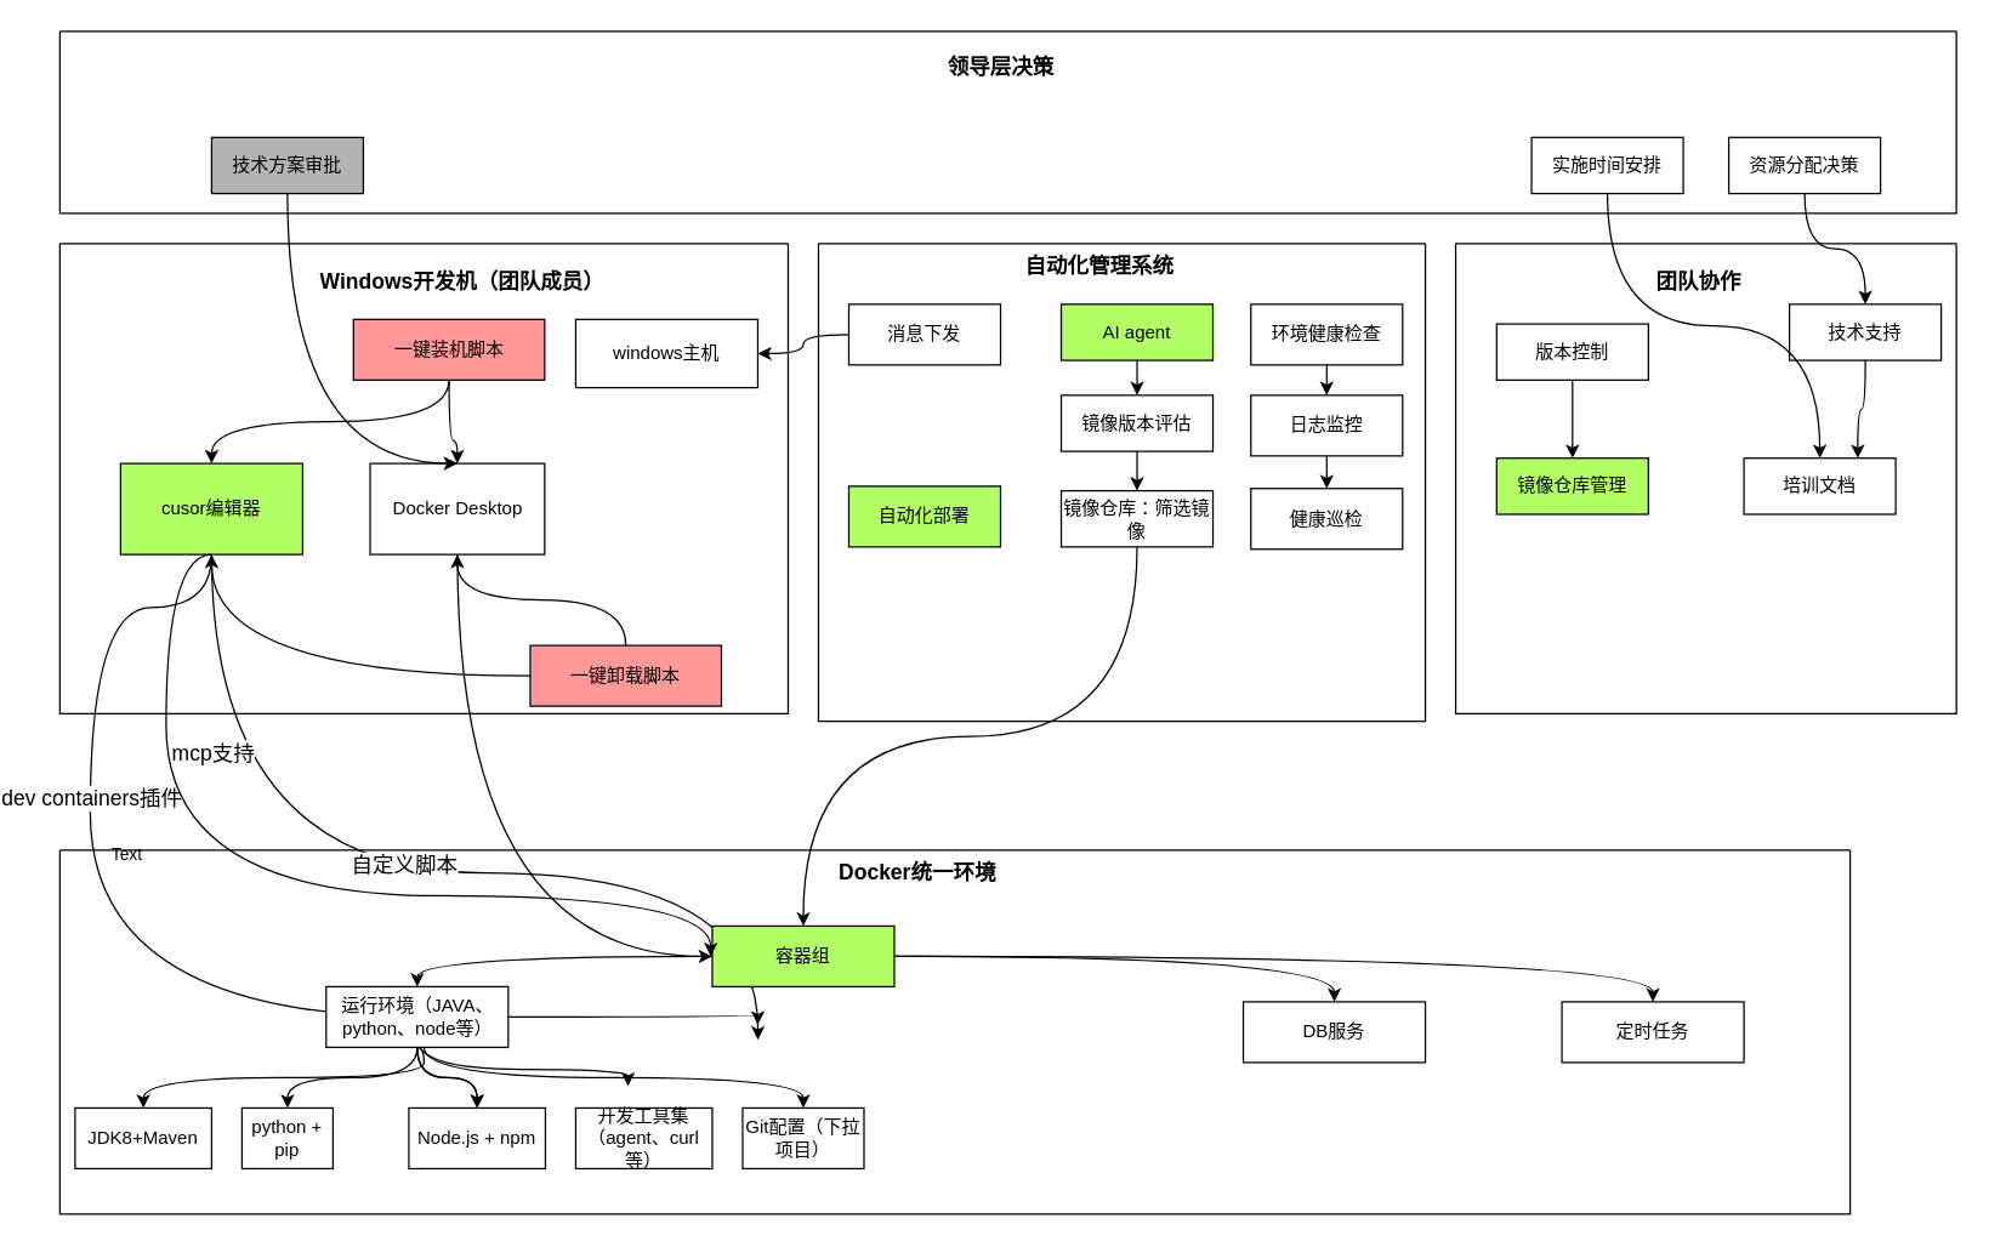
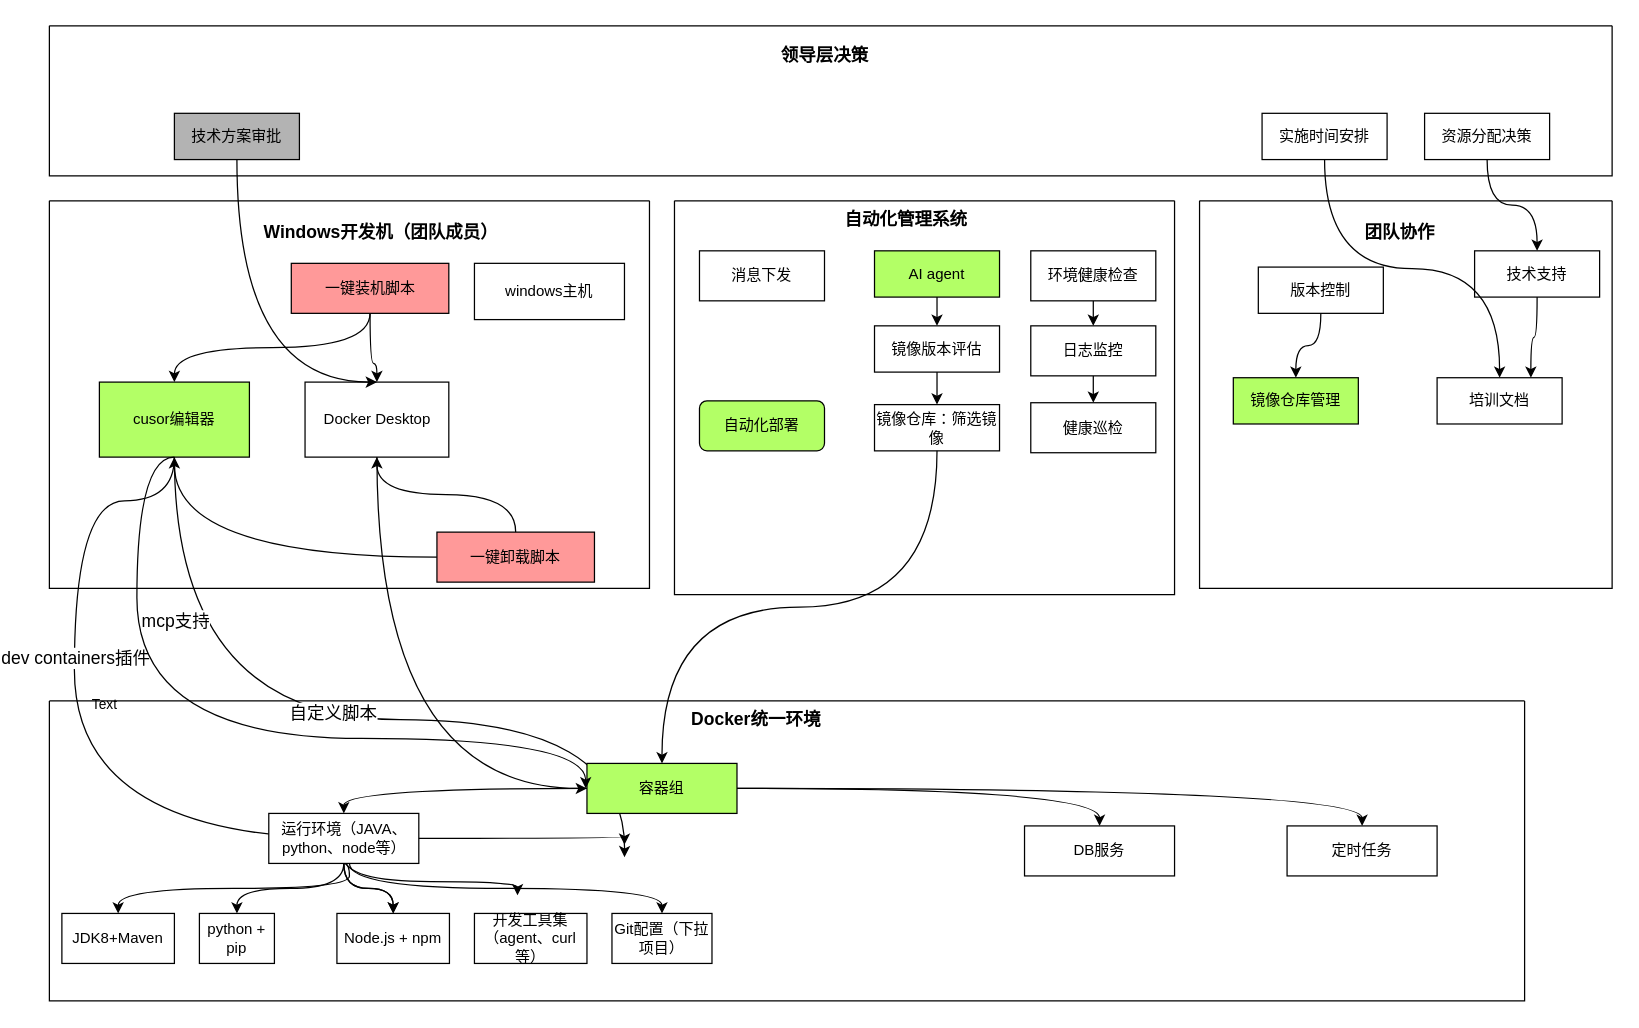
  <mxCell id="0" />
  <mxCell id="1" parent="0" />
  <mxCell id="2" value="" style="swimlane;startSize=0;fillColor=#B3FF66;" vertex="1" parent="1"><mxGeometry x="20" y="160" width="480" height="310" as="geometry" /></mxCell>
  <mxCell id="3" value="&lt;font style=&quot;font-size: 14px;&quot;&gt;&lt;b&gt;Windows开发机（团队成员）&lt;/b&gt;&lt;/font&gt;" style="text;html=1;align=center;verticalAlign=middle;resizable=0;points=[];autosize=1;strokeColor=none;fillColor=none;" vertex="1" parent="2"><mxGeometry x="160" y="10" width="210" height="30" as="geometry" /></mxCell>
  <mxCell id="4" style="edgeStyle=orthogonalEdgeStyle;curved=1;rounded=0;orthogonalLoop=1;jettySize=auto;html=1;exitX=0.5;exitY=1;exitDx=0;exitDy=0;" edge="1" parent="2" source="9"><mxGeometry relative="1" as="geometry"><mxPoint x="460" y="515" as="targetPoint" /><Array as="points"><mxPoint x="20" y="240" /><mxPoint x="20" y="510" /></Array></mxGeometry></mxCell>
  <mxCell id="5" value="&lt;font style=&quot;font-size: 14px;&quot;&gt;dev containers插件&lt;/font&gt;" style="edgeLabel;html=1;align=center;verticalAlign=middle;resizable=0;points=[];" vertex="1" connectable="0" parent="4"><mxGeometry x="-0.68" y="9" relative="1" as="geometry"><mxPoint x="-9" y="107" as="offset" /></mxGeometry></mxCell>
  <mxCell id="6" style="edgeStyle=orthogonalEdgeStyle;curved=1;rounded=0;orthogonalLoop=1;jettySize=auto;html=1;exitX=0.5;exitY=1;exitDx=0;exitDy=0;" edge="1" parent="2" source="9"><mxGeometry relative="1" as="geometry"><mxPoint x="460" y="525" as="targetPoint" /><Array as="points"><mxPoint x="100" y="415" /><mxPoint x="461" y="415" /></Array></mxGeometry></mxCell>
  <mxCell id="7" value="Text" style="edgeLabel;html=1;align=center;verticalAlign=middle;resizable=0;points=[];" vertex="1" connectable="0" parent="6"><mxGeometry x="-0.422" y="-57" relative="1" as="geometry"><mxPoint as="offset" /></mxGeometry></mxCell>
  <mxCell id="8" value="&lt;font style=&quot;font-size: 14px;&quot;&gt;自定义脚本&lt;/font&gt;" style="edgeLabel;html=1;align=center;verticalAlign=middle;resizable=0;points=[];" vertex="1" connectable="0" parent="6"><mxGeometry x="-0.013" y="6" relative="1" as="geometry"><mxPoint as="offset" /></mxGeometry></mxCell>
  <mxCell id="9" value="cusor编辑器" style="rounded=0;whiteSpace=wrap;html=1;fillColor=#B3FF66;" vertex="1" parent="2"><mxGeometry x="40" y="145" width="120" height="60" as="geometry" /></mxCell>
  <mxCell id="10" value="Docker Desktop" style="rounded=0;whiteSpace=wrap;html=1;" vertex="1" parent="2"><mxGeometry x="204.5" y="145" width="115" height="60" as="geometry" /></mxCell>
  <mxCell id="11" style="edgeStyle=orthogonalEdgeStyle;curved=1;rounded=0;orthogonalLoop=1;jettySize=auto;html=1;entryX=0.5;entryY=0;entryDx=0;entryDy=0;exitX=0.5;exitY=1;exitDx=0;exitDy=0;" edge="1" parent="2" source="13" target="9"><mxGeometry relative="1" as="geometry" /></mxCell>
  <mxCell id="12" style="edgeStyle=orthogonalEdgeStyle;curved=1;rounded=0;orthogonalLoop=1;jettySize=auto;html=1;entryX=0.5;entryY=0;entryDx=0;entryDy=0;" edge="1" parent="2" source="13" target="10"><mxGeometry relative="1" as="geometry"><Array as="points"><mxPoint x="257" y="130" /><mxPoint x="262" y="130" /></Array></mxGeometry></mxCell>
  <mxCell id="13" value="一键装机脚本" style="rounded=0;whiteSpace=wrap;html=1;fillColor=#FF9999;" vertex="1" parent="2"><mxGeometry x="193.5" y="50" width="126" height="40" as="geometry" /></mxCell>
  <mxCell id="14" style="edgeStyle=orthogonalEdgeStyle;curved=1;rounded=0;orthogonalLoop=1;jettySize=auto;html=1;" edge="1" parent="2" source="16" target="9"><mxGeometry relative="1" as="geometry" /></mxCell>
  <mxCell id="15" style="edgeStyle=orthogonalEdgeStyle;curved=1;rounded=0;orthogonalLoop=1;jettySize=auto;html=1;entryX=0.5;entryY=1;entryDx=0;entryDy=0;" edge="1" parent="2" source="16" target="10"><mxGeometry relative="1" as="geometry" /></mxCell>
  <mxCell id="16" value="一键卸载脚本" style="rounded=0;whiteSpace=wrap;html=1;fillColor=#FF9999;" vertex="1" parent="2"><mxGeometry x="310" y="265" width="126" height="40" as="geometry" /></mxCell>
  <mxCell id="17" value="windows主机" style="rounded=0;whiteSpace=wrap;html=1;" vertex="1" parent="2"><mxGeometry x="340" y="50" width="120" height="45" as="geometry" /></mxCell>
  <mxCell id="18" value="" style="swimlane;startSize=0;" vertex="1" parent="1"><mxGeometry x="20" y="20" width="1250" height="120" as="geometry" /></mxCell>
  <mxCell id="19" value="&lt;font style=&quot;font-size: 14px;&quot; face=&quot;Comic Sans MS&quot;&gt;&lt;b&gt;领导层决策&lt;/b&gt;&lt;/font&gt;" style="text;html=1;align=center;verticalAlign=middle;resizable=0;points=[];autosize=1;strokeColor=none;fillColor=none;" vertex="1" parent="18"><mxGeometry x="575" y="10" width="90" height="30" as="geometry" /></mxCell>
  <mxCell id="20" value="实施时间安排" style="whiteSpace=wrap;html=1;" vertex="1" parent="18"><mxGeometry x="970" y="70" width="100" height="37" as="geometry" /></mxCell>
  <mxCell id="21" value="资源分配决策" style="whiteSpace=wrap;html=1;" vertex="1" parent="18"><mxGeometry x="1100" y="70" width="100" height="37" as="geometry" /></mxCell>
  <mxCell id="22" value="技术方案审批" style="whiteSpace=wrap;html=1;fillColor=#B3B3B3;" vertex="1" parent="18"><mxGeometry x="100" y="70" width="100" height="37" as="geometry" /></mxCell>
  <mxCell id="23" value="" style="swimlane;startSize=0;fillColor=#000000;" vertex="1" parent="1"><mxGeometry x="20" y="560" width="1180" height="240" as="geometry" /></mxCell>
  <mxCell id="24" value="&lt;font style=&quot;font-size: 14px;&quot;&gt;&lt;b&gt;Docker统一环境&lt;/b&gt;&lt;/font&gt;" style="text;html=1;align=center;verticalAlign=middle;resizable=0;points=[];autosize=1;strokeColor=none;fillColor=none;" vertex="1" parent="23"><mxGeometry x="500" width="130" height="30" as="geometry" /></mxCell>
  <mxCell id="25" value="JDK8+Maven" style="whiteSpace=wrap;html=1;" vertex="1" parent="23"><mxGeometry x="10" y="170" width="90" height="40" as="geometry" /></mxCell>
  <mxCell id="26" value="python + pip" style="whiteSpace=wrap;html=1;" vertex="1" parent="23"><mxGeometry x="120" y="170" width="60" height="40" as="geometry" /></mxCell>
  <mxCell id="27" style="edgeStyle=orthogonalEdgeStyle;curved=1;rounded=0;orthogonalLoop=1;jettySize=auto;html=1;exitX=0;exitY=0.5;exitDx=0;exitDy=0;entryX=0.5;entryY=0;entryDx=0;entryDy=0;" edge="1" parent="23" source="30" target="37"><mxGeometry relative="1" as="geometry" /></mxCell>
  <mxCell id="28" style="edgeStyle=orthogonalEdgeStyle;curved=1;rounded=0;orthogonalLoop=1;jettySize=auto;html=1;exitX=1;exitY=0.5;exitDx=0;exitDy=0;entryX=0.5;entryY=0;entryDx=0;entryDy=0;" edge="1" parent="23" source="30" target="38"><mxGeometry relative="1" as="geometry" /></mxCell>
  <mxCell id="29" style="edgeStyle=orthogonalEdgeStyle;curved=1;rounded=0;orthogonalLoop=1;jettySize=auto;html=1;exitX=1;exitY=0.5;exitDx=0;exitDy=0;entryX=0.5;entryY=0;entryDx=0;entryDy=0;" edge="1" parent="23" source="30" target="44"><mxGeometry relative="1" as="geometry" /></mxCell>
  <mxCell id="30" value="容器组" style="whiteSpace=wrap;html=1;fillColor=#B3FF66;" vertex="1" parent="23"><mxGeometry x="430" y="50" width="120" height="40" as="geometry" /></mxCell>
  <mxCell id="31" style="edgeStyle=orthogonalEdgeStyle;curved=1;rounded=0;orthogonalLoop=1;jettySize=auto;html=1;entryX=0.5;entryY=0;entryDx=0;entryDy=0;exitX=0.5;exitY=1;exitDx=0;exitDy=0;" edge="1" parent="23" source="37" target="25"><mxGeometry relative="1" as="geometry"><Array as="points"><mxPoint x="240" y="150" /><mxPoint x="55" y="150" /></Array></mxGeometry></mxCell>
  <mxCell id="32" style="edgeStyle=orthogonalEdgeStyle;curved=1;rounded=0;orthogonalLoop=1;jettySize=auto;html=1;entryX=0.5;entryY=0;entryDx=0;entryDy=0;" edge="1" parent="23" source="37" target="26"><mxGeometry relative="1" as="geometry" /></mxCell>
  <mxCell id="33" style="edgeStyle=orthogonalEdgeStyle;curved=1;rounded=0;orthogonalLoop=1;jettySize=auto;html=1;entryX=0.5;entryY=0;entryDx=0;entryDy=0;" edge="1" parent="23" source="37" target="40"><mxGeometry relative="1" as="geometry" /></mxCell>
  <mxCell id="34" style="edgeStyle=orthogonalEdgeStyle;curved=1;rounded=0;orthogonalLoop=1;jettySize=auto;html=1;entryX=0.433;entryY=0.025;entryDx=0;entryDy=0;entryPerimeter=0;" edge="1" parent="23"><mxGeometry relative="1" as="geometry"><mxPoint x="235.5" y="124.5" as="sourcePoint" /><mxPoint x="374.47" y="155.5" as="targetPoint" /><Array as="points"><mxPoint x="235.5" y="144.5" /><mxPoint x="374.5" y="144.5" /></Array></mxGeometry></mxCell>
  <mxCell id="35" value="" style="edgeStyle=orthogonalEdgeStyle;curved=1;rounded=0;orthogonalLoop=1;jettySize=auto;html=1;" edge="1" parent="23" source="37" target="40"><mxGeometry relative="1" as="geometry" /></mxCell>
  <mxCell id="36" style="edgeStyle=orthogonalEdgeStyle;curved=1;rounded=0;orthogonalLoop=1;jettySize=auto;html=1;exitX=0.5;exitY=1;exitDx=0;exitDy=0;entryX=0.5;entryY=0;entryDx=0;entryDy=0;" edge="1" parent="23" target="41"><mxGeometry relative="1" as="geometry"><mxPoint x="240" y="130" as="sourcePoint" /><mxPoint x="490" y="160" as="targetPoint" /><Array as="points"><mxPoint x="240" y="150" /><mxPoint x="490" y="150" /></Array></mxGeometry></mxCell>
  <mxCell id="37" value="运行环境（JAVA、python、node等）" style="whiteSpace=wrap;html=1;fillColor=#FFFFFF;" vertex="1" parent="23"><mxGeometry x="175.5" y="90" width="120" height="40" as="geometry" /></mxCell>
  <mxCell id="38" value="DB服务" style="whiteSpace=wrap;html=1;" vertex="1" parent="23"><mxGeometry x="780" y="100" width="120" height="40" as="geometry" /></mxCell>
  <mxCell id="39" value="开发工具集（agent、curl等）" style="whiteSpace=wrap;html=1;" vertex="1" parent="23"><mxGeometry x="340" y="170" width="90" height="40" as="geometry" /></mxCell>
  <mxCell id="40" value="Node.js + npm" style="whiteSpace=wrap;html=1;" vertex="1" parent="23"><mxGeometry x="230" y="170" width="90" height="40" as="geometry" /></mxCell>
  <mxCell id="41" value="Git配置（下拉项目）" style="whiteSpace=wrap;html=1;" vertex="1" parent="23"><mxGeometry x="450" y="170" width="80" height="40" as="geometry" /></mxCell>
  <mxCell id="42" style="edgeStyle=orthogonalEdgeStyle;curved=1;rounded=0;orthogonalLoop=1;jettySize=auto;html=1;exitX=0.5;exitY=1;exitDx=0;exitDy=0;" edge="1" parent="23" source="9"><mxGeometry relative="1" as="geometry"><mxPoint x="429" y="70" as="targetPoint" /><mxPoint x="69" y="-200" as="sourcePoint" /><Array as="points"><mxPoint x="70" y="30" /><mxPoint x="429" y="30" /></Array></mxGeometry></mxCell>
  <mxCell id="43" value="&lt;font style=&quot;font-size: 14px;&quot;&gt;mcp支持&lt;/font&gt;" style="edgeLabel;html=1;align=center;verticalAlign=middle;resizable=0;points=[];" vertex="1" connectable="0" parent="42"><mxGeometry x="-0.512" y="30" relative="1" as="geometry"><mxPoint as="offset" /></mxGeometry></mxCell>
  <mxCell id="44" value="定时任务" style="whiteSpace=wrap;html=1;" vertex="1" parent="23"><mxGeometry x="990" y="100" width="120" height="40" as="geometry" /></mxCell>
  <mxCell id="45" style="edgeStyle=orthogonalEdgeStyle;curved=1;rounded=0;orthogonalLoop=1;jettySize=auto;html=1;exitX=0.5;exitY=1;exitDx=0;exitDy=0;entryX=0;entryY=0.5;entryDx=0;entryDy=0;" edge="1" parent="1" source="10" target="30"><mxGeometry relative="1" as="geometry" /></mxCell>
  <mxCell id="46" value="" style="swimlane;startSize=0;" vertex="1" parent="1"><mxGeometry x="520" y="160" width="400" height="315" as="geometry" /></mxCell>
  <mxCell id="47" style="edgeStyle=orthogonalEdgeStyle;curved=1;rounded=0;orthogonalLoop=1;jettySize=auto;html=1;exitX=0.5;exitY=1;exitDx=0;exitDy=0;" edge="1" parent="46" source="48" target="49"><mxGeometry relative="1" as="geometry" /></mxCell>
  <mxCell id="48" value="镜像版本评估" style="whiteSpace=wrap;html=1;" vertex="1" parent="46"><mxGeometry x="160" y="100" width="100" height="37" as="geometry" /></mxCell>
  <mxCell id="49" value="镜像仓库：筛选镜像" style="whiteSpace=wrap;html=1;" vertex="1" parent="46"><mxGeometry x="160" y="163" width="100" height="37" as="geometry" /></mxCell>
  <mxCell id="50" style="edgeStyle=orthogonalEdgeStyle;curved=1;rounded=0;orthogonalLoop=1;jettySize=auto;html=1;exitX=0.5;exitY=1;exitDx=0;exitDy=0;entryX=0.5;entryY=0;entryDx=0;entryDy=0;" edge="1" parent="46" source="51" target="48"><mxGeometry relative="1" as="geometry" /></mxCell>
  <mxCell id="51" value="AI agent" style="whiteSpace=wrap;html=1;fillColor=#B3FF66;" vertex="1" parent="46"><mxGeometry x="160" y="40" width="100" height="37" as="geometry" /></mxCell>
  <mxCell id="52" style="edgeStyle=orthogonalEdgeStyle;curved=1;rounded=0;orthogonalLoop=1;jettySize=auto;html=1;exitX=0.5;exitY=1;exitDx=0;exitDy=0;entryX=0.5;entryY=0;entryDx=0;entryDy=0;" edge="1" parent="46" source="53" target="54"><mxGeometry relative="1" as="geometry" /></mxCell>
  <mxCell id="53" value="日志监控" style="whiteSpace=wrap;html=1;" vertex="1" parent="46"><mxGeometry x="285" y="100" width="100" height="40" as="geometry" /></mxCell>
  <mxCell id="54" value="健康巡检" style="whiteSpace=wrap;html=1;" vertex="1" parent="46"><mxGeometry x="285" y="161.5" width="100" height="40" as="geometry" /></mxCell>
  <mxCell id="55" style="edgeStyle=orthogonalEdgeStyle;curved=1;rounded=0;orthogonalLoop=1;jettySize=auto;html=1;exitX=0.5;exitY=1;exitDx=0;exitDy=0;entryX=0.5;entryY=0;entryDx=0;entryDy=0;" edge="1" parent="46" source="56" target="53"><mxGeometry relative="1" as="geometry" /></mxCell>
  <mxCell id="56" value="环境健康检查" style="whiteSpace=wrap;html=1;" vertex="1" parent="46"><mxGeometry x="285" y="40" width="100" height="40" as="geometry" /></mxCell>
  <mxCell id="57" value="消息下发" style="whiteSpace=wrap;html=1;" vertex="1" parent="46"><mxGeometry x="20" y="40" width="100" height="40" as="geometry" /></mxCell>
- <mxCell id="58" value="自动化部署" style="whiteSpace=wrap;html=1;fillColor=#B3FF66;" vertex="1" parent="46"><mxGeometry x="20" y="160" width="100" height="40" as="geometry" /></mxCell>
+ <mxCell id="58" value="自动化部署" style="whiteSpace=wrap;html=1;fillColor=#B3FF66;rounded=1;" vertex="1" parent="46"><mxGeometry x="20" y="160" width="100" height="40" as="geometry" /></mxCell>
  <mxCell id="59" value="&lt;font style=&quot;font-size: 14px;&quot;&gt;&lt;b&gt;自动化管理系统&lt;/b&gt;&lt;/font&gt;" style="text;html=1;align=center;verticalAlign=middle;resizable=0;points=[];autosize=1;strokeColor=none;fillColor=none;" vertex="1" parent="46"><mxGeometry x="125" width="120" height="30" as="geometry" /></mxCell>
  <mxCell id="60" style="edgeStyle=orthogonalEdgeStyle;curved=1;rounded=0;orthogonalLoop=1;jettySize=auto;html=1;exitX=0.5;exitY=1;exitDx=0;exitDy=0;entryX=0.5;entryY=0;entryDx=0;entryDy=0;" edge="1" parent="1" source="49" target="30"><mxGeometry relative="1" as="geometry" /></mxCell>
- <mxCell id="61" style="edgeStyle=orthogonalEdgeStyle;curved=1;rounded=0;orthogonalLoop=1;jettySize=auto;html=1;" edge="1" parent="1" source="57" target="17"><mxGeometry relative="1" as="geometry" /></mxCell>
  <mxCell id="62" value="" style="swimlane;startSize=0;" vertex="1" parent="1"><mxGeometry x="940" y="160" width="330" height="310" as="geometry" /></mxCell>
  <mxCell id="63" style="edgeStyle=orthogonalEdgeStyle;curved=1;rounded=0;orthogonalLoop=1;jettySize=auto;html=1;" edge="1" parent="62" source="64" target="65"><mxGeometry relative="1" as="geometry" /></mxCell>
- <mxCell id="64" value="版本控制" style="whiteSpace=wrap;html=1;" vertex="1" parent="62"><mxGeometry x="27" y="53" width="100" height="37" as="geometry" /></mxCell>
+ <mxCell id="64" value="版本控制" style="whiteSpace=wrap;html=1;" vertex="1" parent="62"><mxGeometry x="47" y="53" width="100" height="37" as="geometry" /></mxCell>
  <mxCell id="65" value="镜像仓库管理" style="whiteSpace=wrap;html=1;fillColor=#B3FF66;" vertex="1" parent="62"><mxGeometry x="27" y="141.5" width="100" height="37" as="geometry" /></mxCell>
  <mxCell id="66" value="培训文档" style="whiteSpace=wrap;html=1;" vertex="1" parent="62"><mxGeometry x="190" y="141.5" width="100" height="37" as="geometry" /></mxCell>
  <mxCell id="67" style="edgeStyle=orthogonalEdgeStyle;curved=1;rounded=0;orthogonalLoop=1;jettySize=auto;html=1;entryX=0.75;entryY=0;entryDx=0;entryDy=0;" edge="1" parent="62" source="68" target="66"><mxGeometry relative="1" as="geometry" /></mxCell>
  <mxCell id="68" value="技术支持" style="whiteSpace=wrap;html=1;" vertex="1" parent="62"><mxGeometry x="220" y="40" width="100" height="37" as="geometry" /></mxCell>
  <mxCell id="69" value="&lt;font style=&quot;font-size: 14px;&quot;&gt;&lt;b&gt;团队协作&lt;/b&gt;&lt;/font&gt;" style="text;html=1;align=center;verticalAlign=middle;resizable=0;points=[];autosize=1;strokeColor=none;fillColor=none;" vertex="1" parent="62"><mxGeometry x="120" y="10" width="80" height="30" as="geometry" /></mxCell>
  <mxCell id="70" style="edgeStyle=orthogonalEdgeStyle;curved=1;rounded=0;orthogonalLoop=1;jettySize=auto;html=1;exitX=0.5;exitY=1;exitDx=0;exitDy=0;" edge="1" parent="1" source="20" target="66"><mxGeometry relative="1" as="geometry" /></mxCell>
  <mxCell id="71" style="edgeStyle=orthogonalEdgeStyle;curved=1;rounded=0;orthogonalLoop=1;jettySize=auto;html=1;entryX=0.5;entryY=0;entryDx=0;entryDy=0;" edge="1" parent="1" source="21" target="68"><mxGeometry relative="1" as="geometry" /></mxCell>
  <mxCell id="72" style="edgeStyle=orthogonalEdgeStyle;curved=1;rounded=0;orthogonalLoop=1;jettySize=auto;html=1;entryX=0.5;entryY=0;entryDx=0;entryDy=0;" edge="1" parent="1" source="22" target="10"><mxGeometry relative="1" as="geometry"><Array as="points"><mxPoint x="170" y="305" /></Array></mxGeometry></mxCell>
